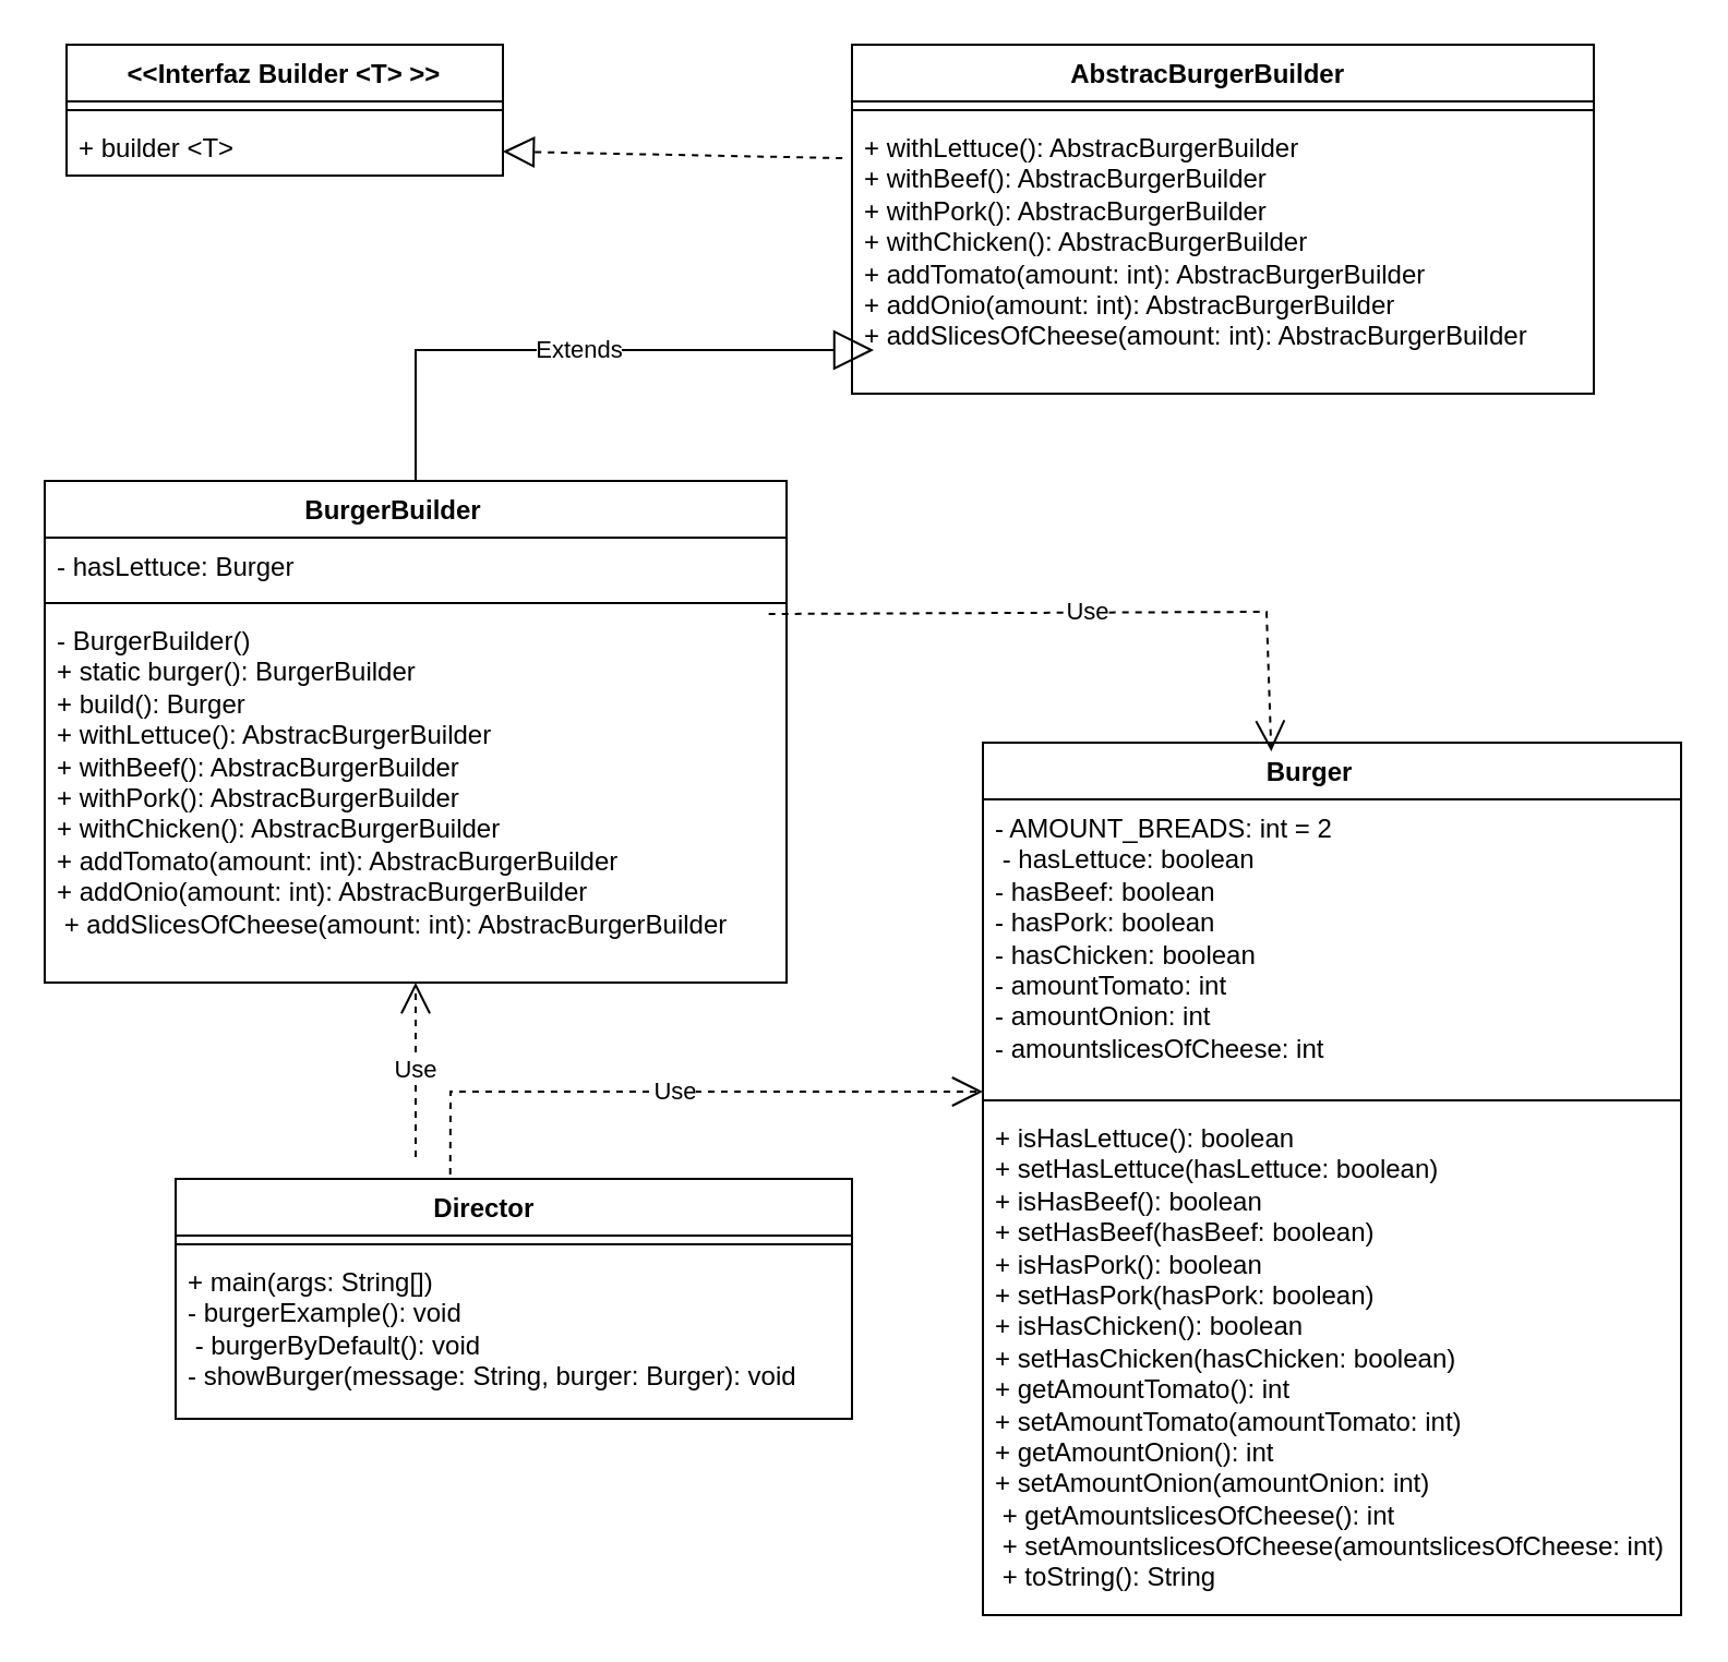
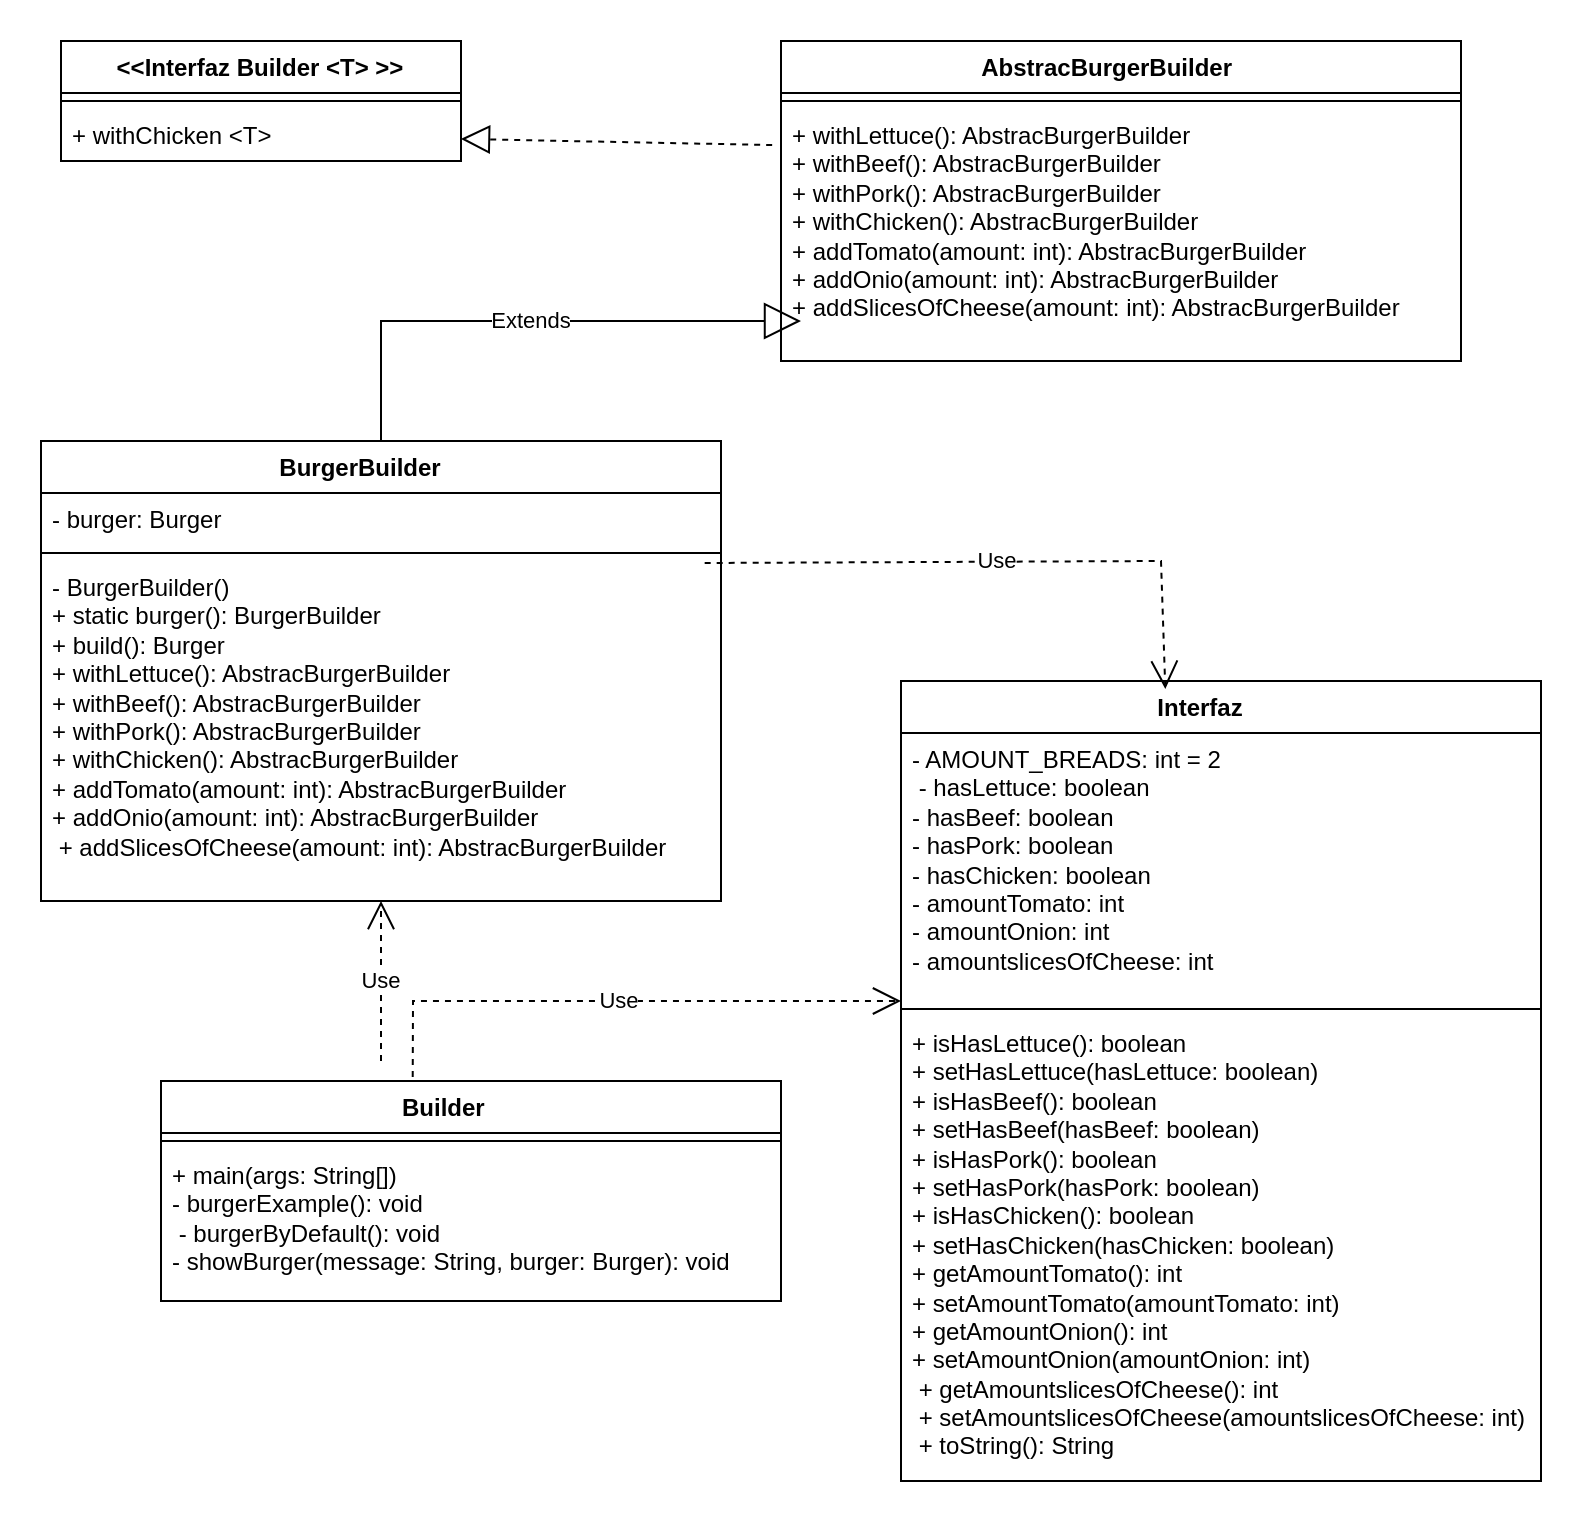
  <mxCell id="0" />
  <mxCell id="1" parent="0" />
  <mxCell id="2" value="&amp;lt;&amp;lt;Interfaz Builder &amp;lt;T&amp;gt; &amp;gt;&amp;gt;" style="swimlane;fontStyle=1;align=center;verticalAlign=top;childLayout=stackLayout;horizontal=1;startSize=26;horizontalStack=0;resizeParent=1;resizeParentMax=0;resizeLast=0;collapsible=1;marginBottom=0;whiteSpace=wrap;html=1;" vertex="1" parent="1"><mxGeometry x="30" y="20" width="200" height="60" as="geometry" /></mxCell>
  <mxCell id="3" value="" style="line;strokeWidth=1;fillColor=none;align=left;verticalAlign=middle;spacingTop=-1;spacingLeft=3;spacingRight=3;rotatable=0;labelPosition=right;points=[];portConstraint=eastwest;strokeColor=inherit;" vertex="1" parent="2"><mxGeometry y="26" width="200" height="8" as="geometry" /></mxCell>
- <mxCell id="4" value="+ builder &amp;lt;T&amp;gt;" style="text;strokeColor=none;fillColor=none;align=left;verticalAlign=top;spacingLeft=4;spacingRight=4;overflow=hidden;rotatable=0;points=[[0,0.5],[1,0.5]];portConstraint=eastwest;whiteSpace=wrap;html=1;" vertex="1" parent="2"><mxGeometry y="34" width="200" height="26" as="geometry" /></mxCell>
+ <mxCell id="4" value="+ withChicken &amp;lt;T&amp;gt;" style="text;strokeColor=none;fillColor=none;align=left;verticalAlign=top;spacingLeft=4;spacingRight=4;overflow=hidden;rotatable=0;points=[[0,0.5],[1,0.5]];portConstraint=eastwest;whiteSpace=wrap;html=1;" vertex="1" parent="2"><mxGeometry y="34" width="200" height="26" as="geometry" /></mxCell>
  <mxCell id="5" value="AbstracBurgerBuilder&amp;nbsp; &amp;nbsp;&amp;nbsp;" style="swimlane;fontStyle=1;align=center;verticalAlign=top;childLayout=stackLayout;horizontal=1;startSize=26;horizontalStack=0;resizeParent=1;resizeParentMax=0;resizeLast=0;collapsible=1;marginBottom=0;whiteSpace=wrap;html=1;" vertex="1" parent="1"><mxGeometry x="390" y="20" width="340" height="160" as="geometry" /></mxCell>
  <mxCell id="6" value="" style="line;strokeWidth=1;fillColor=none;align=left;verticalAlign=middle;spacingTop=-1;spacingLeft=3;spacingRight=3;rotatable=0;labelPosition=right;points=[];portConstraint=eastwest;strokeColor=inherit;" vertex="1" parent="5"><mxGeometry y="26" width="340" height="8" as="geometry" /></mxCell>
  <mxCell id="7" value="+ withLettuce(): AbstracBurgerBuilder&lt;div&gt;+ withBeef(): AbstracBurgerBuilder&lt;/div&gt;&lt;div&gt;+ withPork(): AbstracBurgerBuilder&lt;/div&gt;&lt;div&gt;+ withChicken(): AbstracBurgerBuilder&lt;/div&gt;&lt;div&gt;+ addTomato(amount: int): AbstracBurgerBuilder&lt;/div&gt;&lt;div&gt;+ addOnio(amount: int): AbstracBurgerBuilder&lt;/div&gt;&lt;div&gt;+ addSlicesOfCheese(amount: int): AbstracBurgerBuilder&lt;/div&gt;" style="text;strokeColor=none;fillColor=none;align=left;verticalAlign=top;spacingLeft=4;spacingRight=4;overflow=hidden;rotatable=0;points=[[0,0.5],[1,0.5]];portConstraint=eastwest;whiteSpace=wrap;html=1;" vertex="1" parent="5"><mxGeometry y="34" width="340" height="126" as="geometry" /></mxCell>
  <mxCell id="8" value="Extends" style="endArrow=block;endSize=16;endFill=0;html=1;rounded=0;" edge="1" parent="5" source="10"><mxGeometry width="160" relative="1" as="geometry"><mxPoint x="-150" y="140" as="sourcePoint" /><mxPoint x="10" y="140" as="targetPoint" /><Array as="points"><mxPoint x="-200" y="140" /></Array></mxGeometry></mxCell>
  <mxCell id="9" value="" style="endArrow=block;dashed=1;endFill=0;endSize=12;html=1;rounded=0;exitX=-0.013;exitY=0.143;exitDx=0;exitDy=0;exitPerimeter=0;" edge="1" parent="1" source="7" target="4"><mxGeometry width="160" relative="1" as="geometry"><mxPoint x="200" y="90" as="sourcePoint" /><mxPoint x="360" y="90" as="targetPoint" /></mxGeometry></mxCell>
  <mxCell id="10" value="BurgerBuilder&amp;nbsp; &amp;nbsp; &amp;nbsp;&amp;nbsp;" style="swimlane;fontStyle=1;align=center;verticalAlign=top;childLayout=stackLayout;horizontal=1;startSize=26;horizontalStack=0;resizeParent=1;resizeParentMax=0;resizeLast=0;collapsible=1;marginBottom=0;whiteSpace=wrap;html=1;" vertex="1" parent="1"><mxGeometry x="20" y="220" width="340" height="230" as="geometry" /></mxCell>
- <mxCell id="11" value="- hasLettuce: Burger" style="text;strokeColor=none;fillColor=none;align=left;verticalAlign=top;spacingLeft=4;spacingRight=4;overflow=hidden;rotatable=0;points=[[0,0.5],[1,0.5]];portConstraint=eastwest;whiteSpace=wrap;html=1;" vertex="1" parent="10"><mxGeometry y="26" width="340" height="26" as="geometry" /></mxCell>
+ <mxCell id="11" value="- burger: Burger" style="text;strokeColor=none;fillColor=none;align=left;verticalAlign=top;spacingLeft=4;spacingRight=4;overflow=hidden;rotatable=0;points=[[0,0.5],[1,0.5]];portConstraint=eastwest;whiteSpace=wrap;html=1;" vertex="1" parent="10"><mxGeometry y="26" width="340" height="26" as="geometry" /></mxCell>
  <mxCell id="12" value="" style="line;strokeWidth=1;fillColor=none;align=left;verticalAlign=middle;spacingTop=-1;spacingLeft=3;spacingRight=3;rotatable=0;labelPosition=right;points=[];portConstraint=eastwest;strokeColor=inherit;" vertex="1" parent="10"><mxGeometry y="52" width="340" height="8" as="geometry" /></mxCell>
  <mxCell id="13" value="- BurgerBuilder()&lt;div&gt;+ static burger(): BurgerBuilder&lt;/div&gt;&lt;div&gt;+ build(): Burger&lt;/div&gt;&lt;div&gt;+ withLettuce(): AbstracBurgerBuilder&lt;/div&gt;&lt;div&gt;+ withBeef(): AbstracBurgerBuilder&lt;/div&gt;&lt;div&gt;+ withPork(): AbstracBurgerBuilder&lt;/div&gt;&lt;div&gt;+ withChicken(): AbstracBurgerBuilder&lt;/div&gt;&lt;div&gt;+ addTomato(amount: int): AbstracBurgerBuilder&lt;/div&gt;&lt;div&gt;+ addOnio(amount: int): AbstracBurgerBuilder&lt;/div&gt;&lt;div&gt;&amp;nbsp;+ addSlicesOfCheese(amount: int): AbstracBurgerBuilder&lt;/div&gt;" style="text;strokeColor=none;fillColor=none;align=left;verticalAlign=top;spacingLeft=4;spacingRight=4;overflow=hidden;rotatable=0;points=[[0,0.5],[1,0.5]];portConstraint=eastwest;whiteSpace=wrap;html=1;" vertex="1" parent="10"><mxGeometry y="60" width="340" height="170" as="geometry" /></mxCell>
- <mxCell id="14" value="Burger&amp;nbsp; &amp;nbsp; &amp;nbsp;&amp;nbsp;" style="swimlane;fontStyle=1;align=center;verticalAlign=top;childLayout=stackLayout;horizontal=1;startSize=26;horizontalStack=0;resizeParent=1;resizeParentMax=0;resizeLast=0;collapsible=1;marginBottom=0;whiteSpace=wrap;html=1;" vertex="1" parent="1"><mxGeometry x="450" y="340" width="320" height="400" as="geometry" /></mxCell>
+ <mxCell id="14" value="Interfaz&amp;nbsp; &amp;nbsp; &amp;nbsp;&amp;nbsp;" style="swimlane;fontStyle=1;align=center;verticalAlign=top;childLayout=stackLayout;horizontal=1;startSize=26;horizontalStack=0;resizeParent=1;resizeParentMax=0;resizeLast=0;collapsible=1;marginBottom=0;whiteSpace=wrap;html=1;" vertex="1" parent="1"><mxGeometry x="450" y="340" width="320" height="400" as="geometry" /></mxCell>
  <mxCell id="15" value="- AMOUNT_BREADS: int = 2&lt;div&gt;&amp;nbsp;- hasLettuce: boolean&lt;/div&gt;&lt;div&gt;- hasBeef: boolean&lt;/div&gt;&lt;div&gt;- hasPork: boolean&lt;/div&gt;&lt;div&gt;- hasChicken: boolean&lt;/div&gt;&lt;div&gt;- amountTomato: int&lt;/div&gt;&lt;div&gt;- amountOnion: int&lt;/div&gt;&lt;div&gt;- amountslicesOfCheese: int&lt;/div&gt;" style="text;strokeColor=none;fillColor=none;align=left;verticalAlign=top;spacingLeft=4;spacingRight=4;overflow=hidden;rotatable=0;points=[[0,0.5],[1,0.5]];portConstraint=eastwest;whiteSpace=wrap;html=1;" vertex="1" parent="14"><mxGeometry y="26" width="320" height="134" as="geometry" /></mxCell>
  <mxCell id="16" value="" style="line;strokeWidth=1;fillColor=none;align=left;verticalAlign=middle;spacingTop=-1;spacingLeft=3;spacingRight=3;rotatable=0;labelPosition=right;points=[];portConstraint=eastwest;strokeColor=inherit;" vertex="1" parent="14"><mxGeometry y="160" width="320" height="8" as="geometry" /></mxCell>
  <mxCell id="17" value="+ isHasLettuce(): boolean&lt;div&gt;+ setHasLettuce(hasLettuce: boolean)&lt;/div&gt;&lt;div&gt;+ isHasBeef(): boolean&lt;/div&gt;&lt;div&gt;+ setHasBeef(hasBeef: boolean)&lt;/div&gt;&lt;div&gt;+ isHasPork(): boolean&lt;/div&gt;&lt;div&gt;+ setHasPork(hasPork: boolean)&lt;/div&gt;&lt;div&gt;+ isHasChicken(): boolean&lt;/div&gt;&lt;div&gt;+ setHasChicken(hasChicken: boolean)&lt;/div&gt;&lt;div&gt;+ getAmountTomato(): int&lt;/div&gt;&lt;div&gt;+ setAmountTomato(amountTomato: int)&lt;/div&gt;&lt;div&gt;+ getAmountOnion(): int&lt;/div&gt;&lt;div&gt;+ setAmountOnion(amountOnion: int)&lt;/div&gt;&lt;div&gt;&amp;nbsp;+ getAmountslicesOfCheese(): int&lt;/div&gt;&lt;div&gt;&amp;nbsp;+ setAmountslicesOfCheese(amountslicesOfCheese: int)&lt;/div&gt;&lt;div&gt;&amp;nbsp;+ toString(): String&lt;/div&gt;&lt;div&gt;&lt;br&gt;&lt;/div&gt;" style="text;strokeColor=none;fillColor=none;align=left;verticalAlign=top;spacingLeft=4;spacingRight=4;overflow=hidden;rotatable=0;points=[[0,0.5],[1,0.5]];portConstraint=eastwest;whiteSpace=wrap;html=1;" vertex="1" parent="14"><mxGeometry y="168" width="320" height="232" as="geometry" /></mxCell>
  <mxCell id="18" value="Use" style="endArrow=open;endSize=12;dashed=1;html=1;rounded=0;exitX=0.976;exitY=1.125;exitDx=0;exitDy=0;exitPerimeter=0;entryX=0.413;entryY=0.01;entryDx=0;entryDy=0;entryPerimeter=0;" edge="1" parent="1" source="12" target="14"><mxGeometry width="160" relative="1" as="geometry"><mxPoint x="500" y="390" as="sourcePoint" /><mxPoint x="620" y="340" as="targetPoint" /><Array as="points"><mxPoint x="580" y="280" /></Array></mxGeometry></mxCell>
- <mxCell id="19" value="Director&amp;nbsp; &amp;nbsp; &amp;nbsp; &amp;nbsp;&amp;nbsp;" style="swimlane;fontStyle=1;align=center;verticalAlign=top;childLayout=stackLayout;horizontal=1;startSize=26;horizontalStack=0;resizeParent=1;resizeParentMax=0;resizeLast=0;collapsible=1;marginBottom=0;whiteSpace=wrap;html=1;" vertex="1" parent="1"><mxGeometry x="80" y="540" width="310" height="110" as="geometry" /></mxCell>
+ <mxCell id="19" value="Builder&amp;nbsp; &amp;nbsp; &amp;nbsp; &amp;nbsp;&amp;nbsp;" style="swimlane;fontStyle=1;align=center;verticalAlign=top;childLayout=stackLayout;horizontal=1;startSize=26;horizontalStack=0;resizeParent=1;resizeParentMax=0;resizeLast=0;collapsible=1;marginBottom=0;whiteSpace=wrap;html=1;" vertex="1" parent="1"><mxGeometry x="80" y="540" width="310" height="110" as="geometry" /></mxCell>
  <mxCell id="20" value="" style="line;strokeWidth=1;fillColor=none;align=left;verticalAlign=middle;spacingTop=-1;spacingLeft=3;spacingRight=3;rotatable=0;labelPosition=right;points=[];portConstraint=eastwest;strokeColor=inherit;" vertex="1" parent="19"><mxGeometry y="26" width="310" height="8" as="geometry" /></mxCell>
  <mxCell id="21" value="+ main(args: String[])&lt;div&gt;- burgerExample(): void&lt;/div&gt;&lt;div&gt;&amp;nbsp;- burgerByDefault(): void&lt;/div&gt;&lt;div&gt;- showBurger(message: String, burger: Burger): void&lt;/div&gt;" style="text;strokeColor=none;fillColor=none;align=left;verticalAlign=top;spacingLeft=4;spacingRight=4;overflow=hidden;rotatable=0;points=[[0,0.5],[1,0.5]];portConstraint=eastwest;whiteSpace=wrap;html=1;" vertex="1" parent="19"><mxGeometry y="34" width="310" height="76" as="geometry" /></mxCell>
  <mxCell id="22" value="Use" style="endArrow=open;endSize=12;dashed=1;html=1;rounded=0;exitX=0.406;exitY=-0.018;exitDx=0;exitDy=0;exitPerimeter=0;" edge="1" parent="1" source="19"><mxGeometry width="160" relative="1" as="geometry"><mxPoint x="290" y="500" as="sourcePoint" /><mxPoint x="450" y="500" as="targetPoint" /><Array as="points"><mxPoint x="206" y="500" /></Array></mxGeometry></mxCell>
  <mxCell id="23" value="Use" style="endArrow=open;endSize=12;dashed=1;html=1;rounded=0;" edge="1" parent="1" target="13"><mxGeometry width="160" relative="1" as="geometry"><mxPoint x="190" y="530" as="sourcePoint" /><mxPoint x="470" y="460" as="targetPoint" /></mxGeometry></mxCell>
